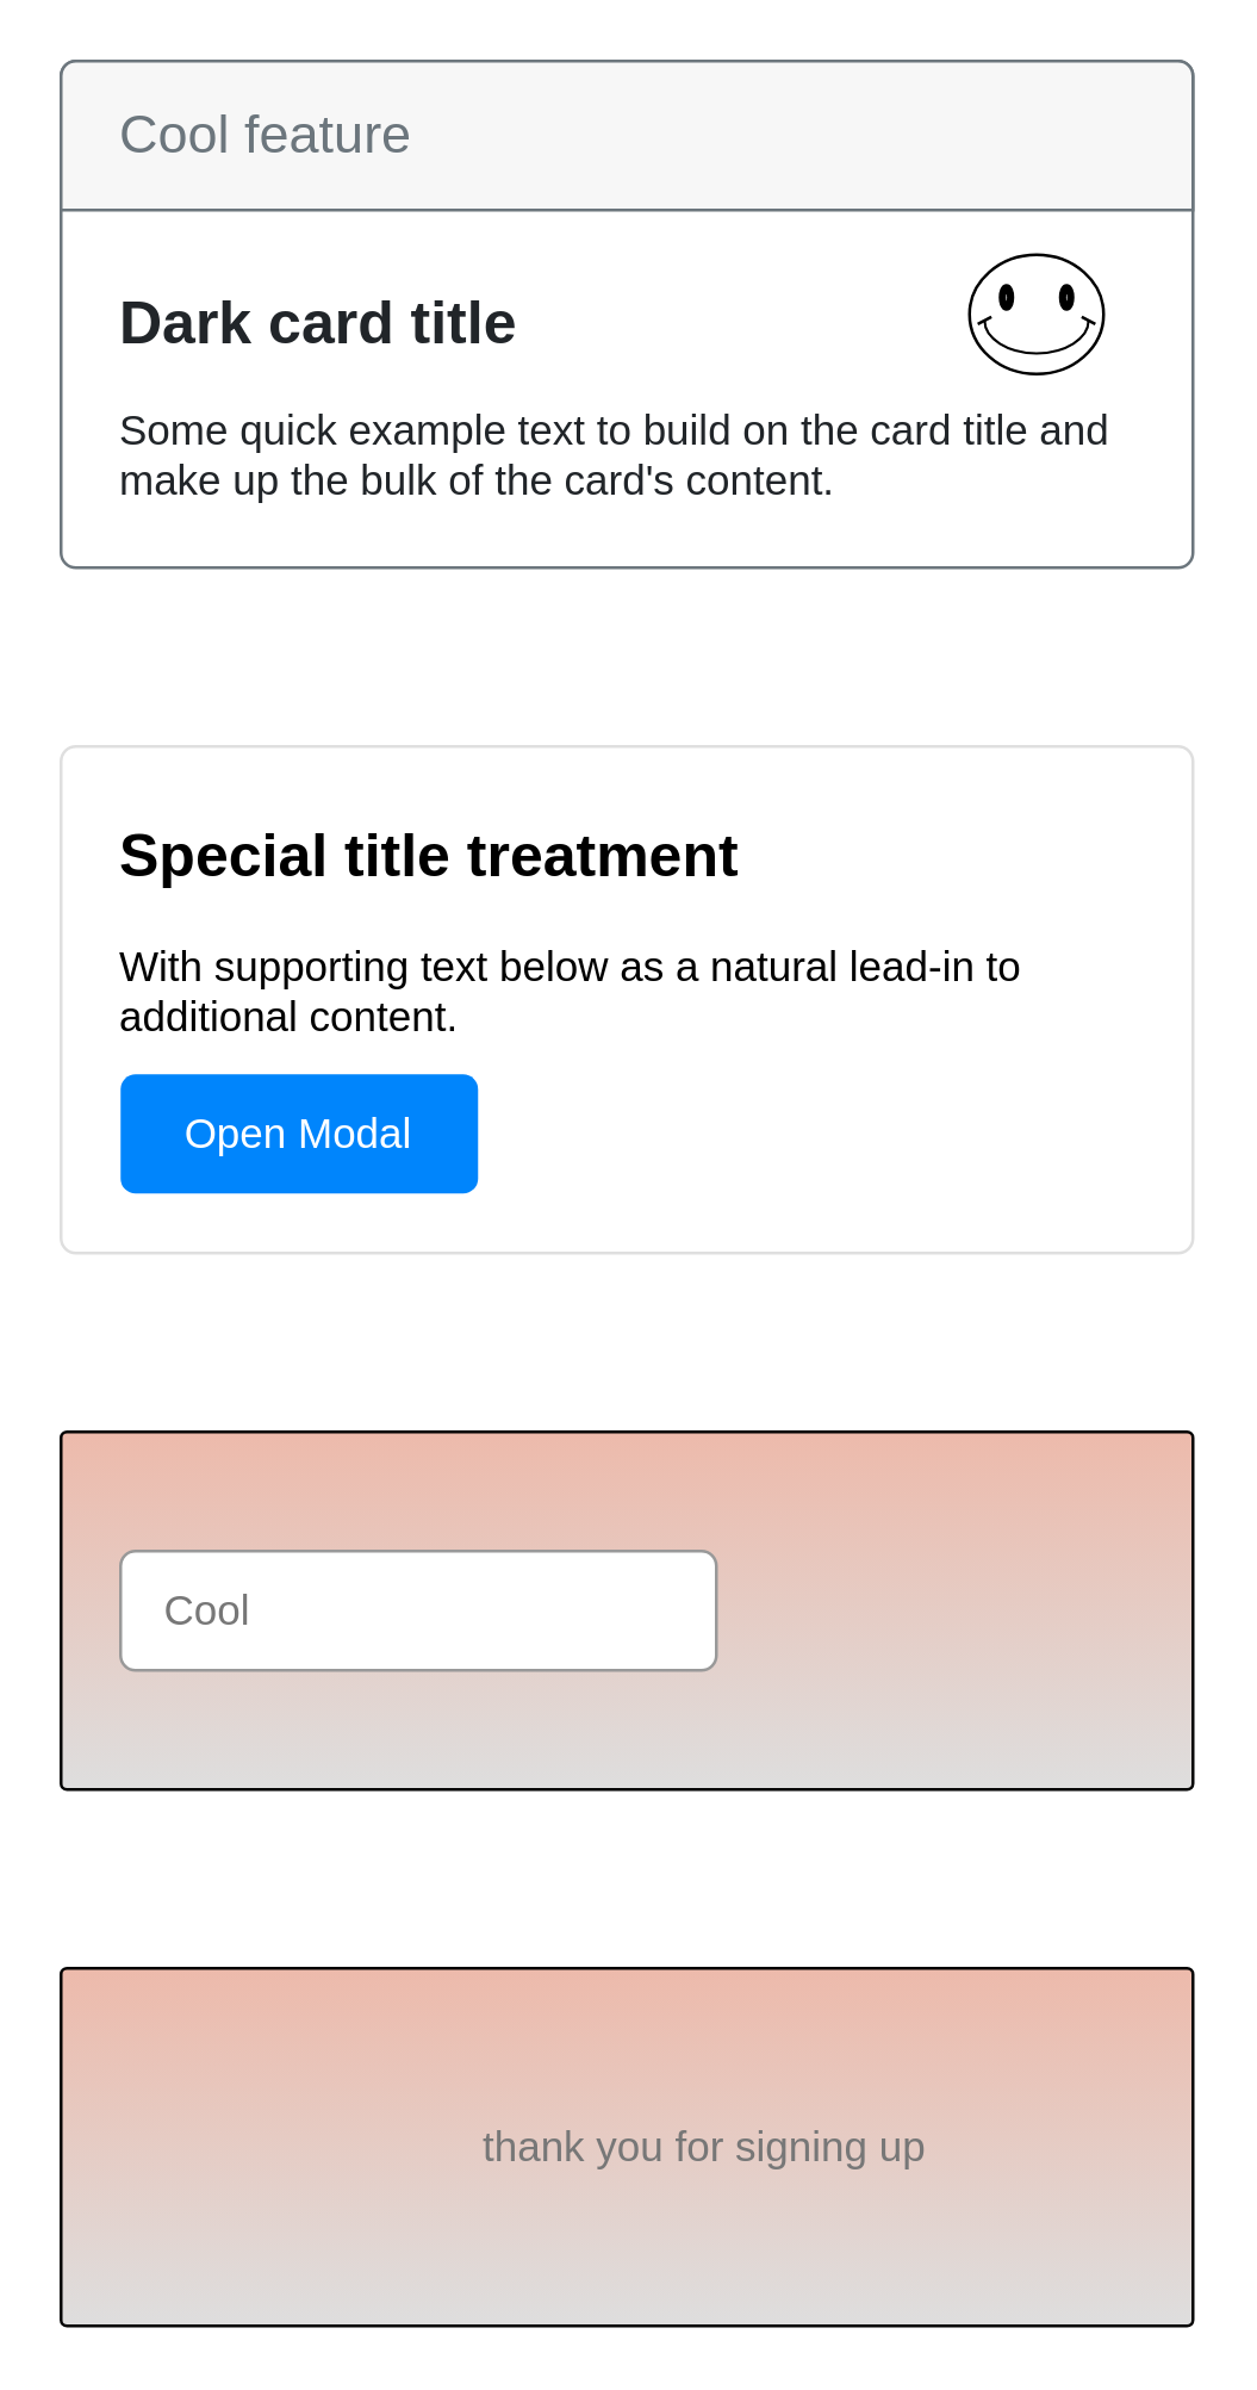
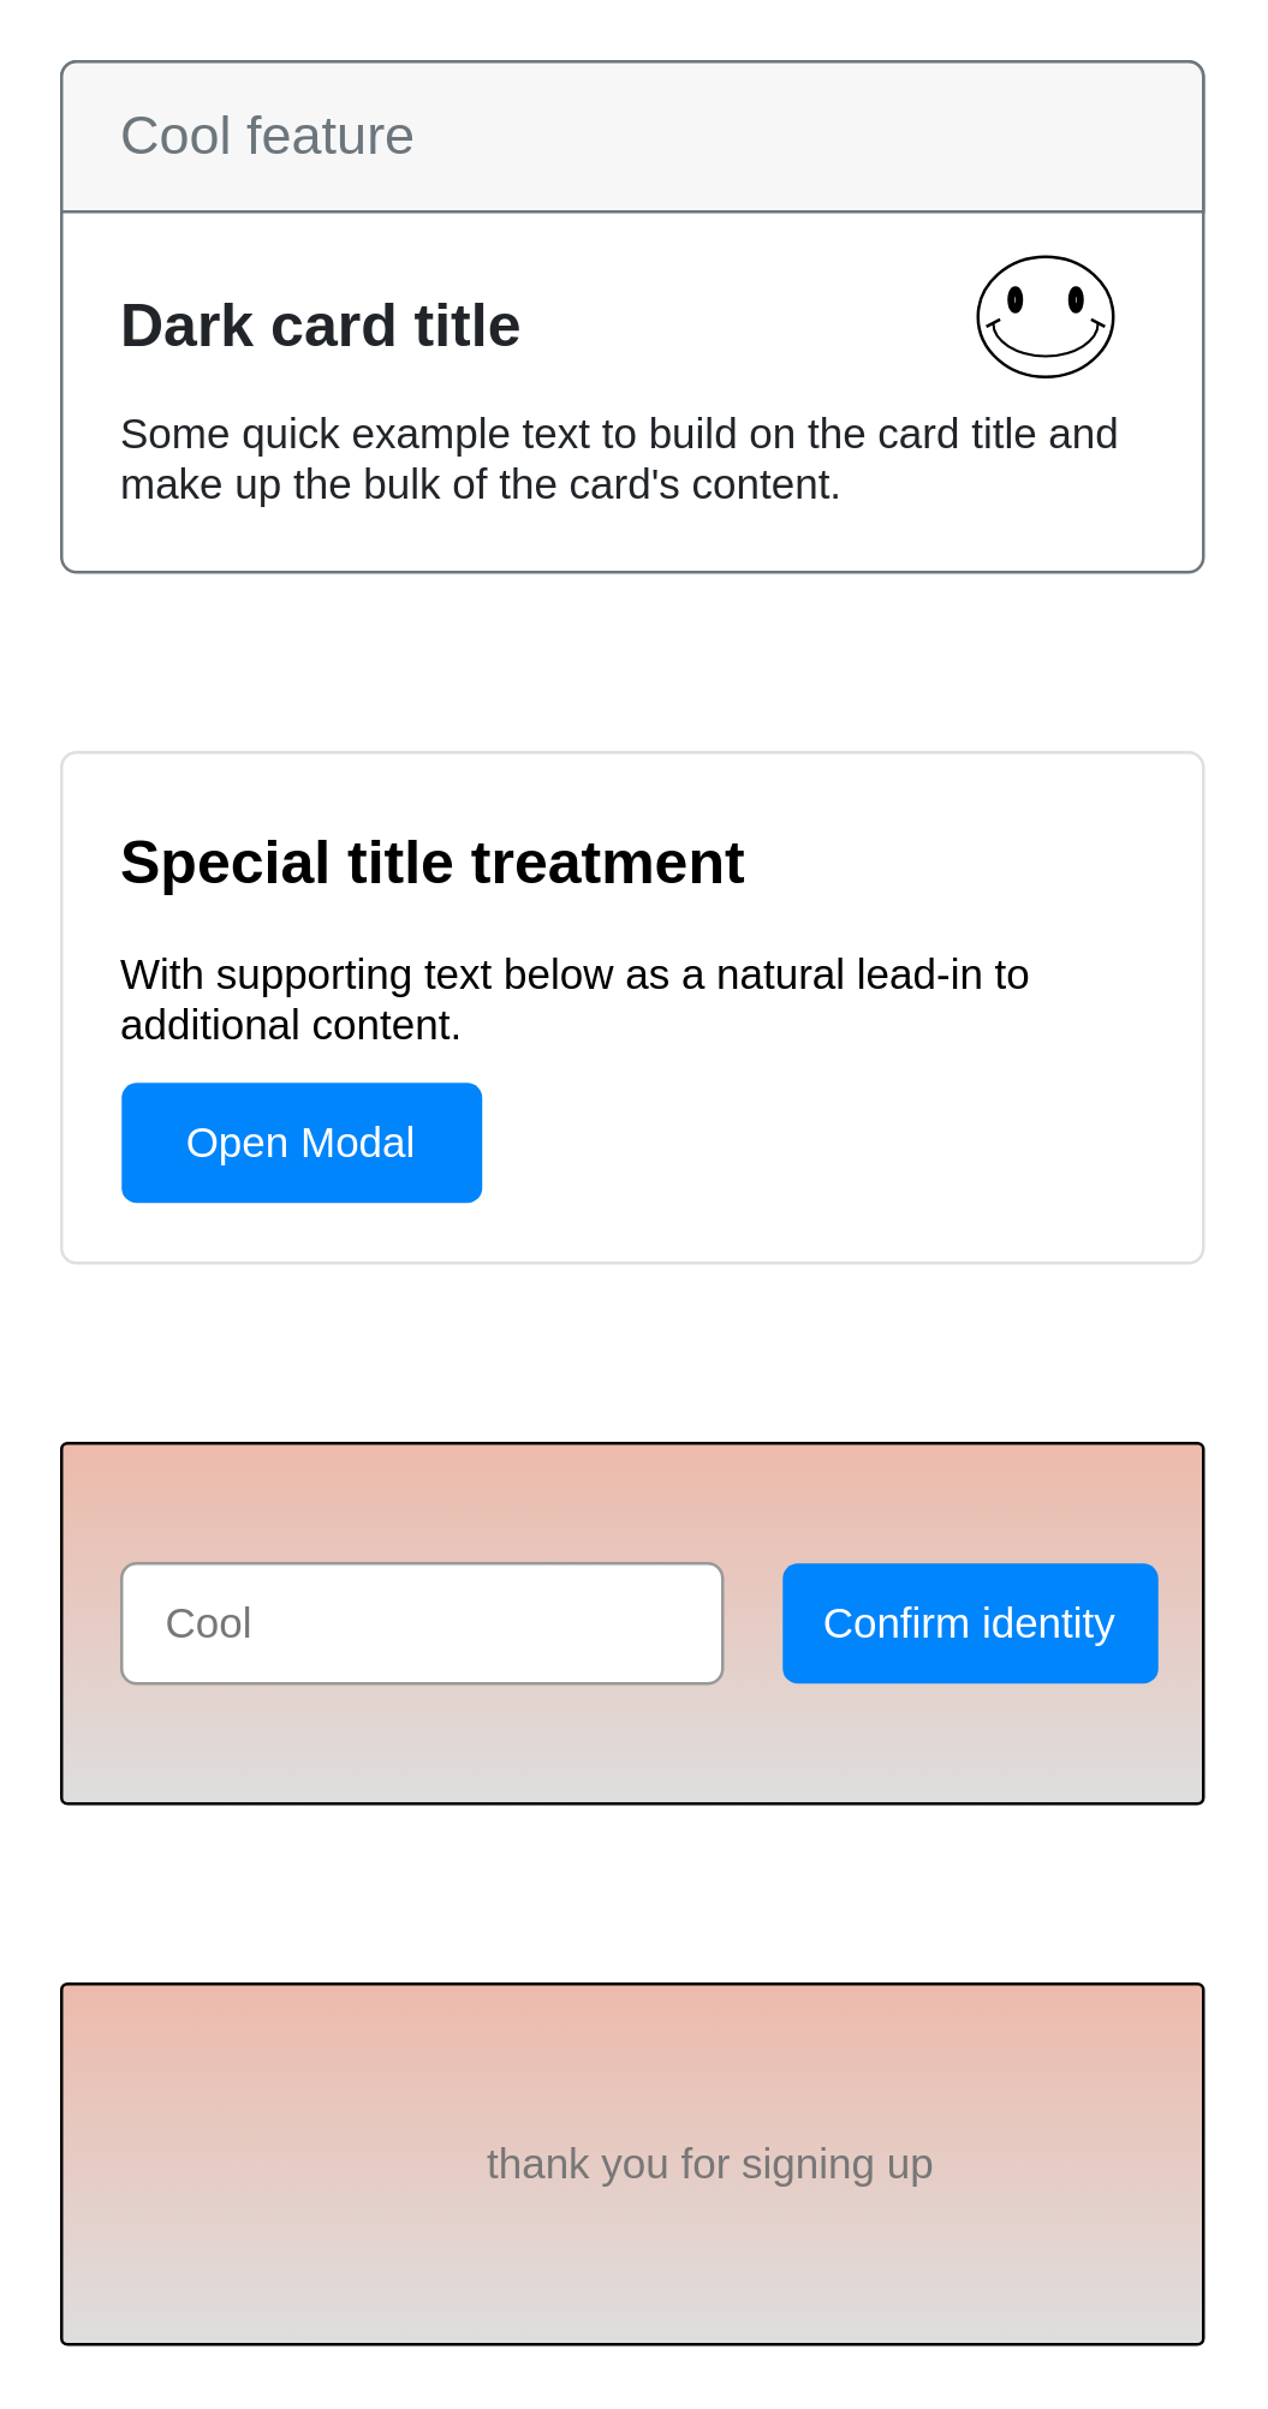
  <mxCell id="0" />
  <mxCell id="1" parent="0" />
  <mxCell id="2" value="&lt;b&gt;&lt;font style=&quot;font-size: 20px&quot;&gt;Dark card title&lt;/font&gt;&lt;/b&gt;&lt;br style=&quot;font-size: 14px&quot;&gt;&lt;br style=&quot;font-size: 14px&quot;&gt;Some quick example text to build on the card title and make up the bulk of the card's content." style="html=1;shadow=0;dashed=0;shape=mxgraph.bootstrap.rrect;rSize=5;strokeColor=#6C767D;html=1;whiteSpace=wrap;fillColor=#ffffff;fontColor=#212529;verticalAlign=bottom;align=left;spacing=20;spacingBottom=0;fontSize=14;" parent="1" vertex="1"><mxGeometry x="20" y="20" width="380" height="170" as="geometry" /></mxCell>
  <mxCell id="3" value="Cool feature" style="html=1;shadow=0;dashed=0;shape=mxgraph.bootstrap.topButton;rSize=5;perimeter=none;whiteSpace=wrap;fillColor=#F7F7F7;strokeColor=#6C767D;fontColor=#6C767D;resizeWidth=1;fontSize=18;align=left;spacing=20;" parent="2" vertex="1"><mxGeometry width="380.0" height="50" relative="1" as="geometry" /></mxCell>
  <mxCell id="4" value="" style="verticalLabelPosition=bottom;verticalAlign=top;html=1;shape=mxgraph.basic.smiley" parent="2" vertex="1"><mxGeometry x="305" y="65" width="45" height="40" as="geometry" /></mxCell>
  <mxCell id="5" value="&lt;b&gt;&lt;font style=&quot;font-size: 20px&quot;&gt;Special title treatment&lt;/font&gt;&lt;/b&gt;&lt;br style=&quot;font-size: 14px&quot;&gt;&lt;br style=&quot;font-size: 14px&quot;&gt;With supporting text below as a natural lead-in to additional content." style="html=1;shadow=0;dashed=0;shape=mxgraph.bootstrap.rrect;rSize=5;strokeColor=#DFDFDF;html=1;whiteSpace=wrap;fillColor=#FFFFFF;fontColor=#000000;align=left;verticalAlign=top;spacing=20;fontSize=14;" parent="1" vertex="1"><mxGeometry x="20" y="250" width="380" height="170" as="geometry" /></mxCell>
  <mxCell id="6" value="Open Modal" style="html=1;shadow=0;dashed=0;shape=mxgraph.bootstrap.rrect;rSize=5;perimeter=none;whiteSpace=wrap;fillColor=#0085FC;strokeColor=none;fontColor=#ffffff;resizeWidth=1;fontSize=14;" parent="5" vertex="1"><mxGeometry y="1" width="120" height="40" relative="1" as="geometry"><mxPoint x="20" y="-60" as="offset" /></mxGeometry></mxCell>
  <mxCell id="7" value="" style="group" parent="1" vertex="1" connectable="0"><mxGeometry x="20" y="480" width="380" height="120" as="geometry" /></mxCell>
  <mxCell id="8" value="" style="html=1;shadow=0;dashed=0;shape=mxgraph.bootstrap.checkbox2;labelPosition=right;verticalLabelPosition=middle;align=left;verticalAlign=middle;gradientColor=#DEDEDE;fillColor=#EDBAAB;checked=0;spacing=5;checkedFill=#0085FC;checkedStroke=#ffffff;sketch=0;" parent="7" vertex="1"><mxGeometry width="380" height="120" as="geometry" /></mxCell>
+ <mxCell id="9" value="Confirm identity" style="html=1;shadow=0;dashed=0;shape=mxgraph.bootstrap.rrect;rSize=5;strokeColor=none;fillColor=#0085FC;fontColor=#ffffff;whiteSpace=wrap;align=center;verticalAlign=middle;fontStyle=0;fontSize=14;spacing=14;" parent="7" vertex="1"><mxGeometry x="240" y="40" width="125" height="40" as="geometry" /></mxCell>
  <mxCell id="10" value="Cool" style="html=1;shadow=0;dashed=0;shape=mxgraph.bootstrap.rrect;rSize=5;strokeColor=#999999;fillColor=#ffffff;fontColor=#777777;whiteSpace=wrap;align=left;verticalAlign=middle;fontStyle=0;fontSize=14;spacing=15;" parent="7" vertex="1"><mxGeometry x="20" y="40" width="200" height="40" as="geometry" /></mxCell>
  <mxCell id="11" value="" style="group" vertex="1" connectable="0" parent="1"><mxGeometry x="20" y="660" width="380" height="120" as="geometry" /></mxCell>
  <mxCell id="12" value="" style="html=1;shadow=0;dashed=0;shape=mxgraph.bootstrap.checkbox2;labelPosition=right;verticalLabelPosition=middle;align=left;verticalAlign=middle;gradientColor=#DEDEDE;fillColor=#EDBAAB;checked=0;spacing=5;checkedFill=#0085FC;checkedStroke=#ffffff;sketch=0;" vertex="1" parent="11"><mxGeometry width="380" height="120" as="geometry" /></mxCell>
  <mxCell id="13" value="thank you for signing up" style="strokeColor=none;fillColor=none;fontColor=#777777;whiteSpace=wrap;align=left;verticalAlign=middle;fontStyle=0;fontSize=14;" parent="11" vertex="1"><mxGeometry x="140" y="40" width="160" height="40" as="geometry" /></mxCell>
